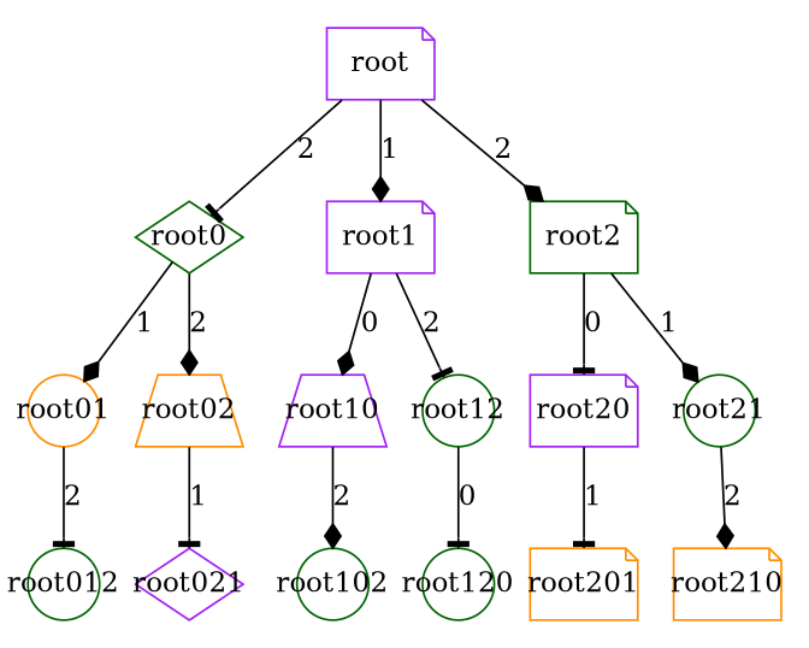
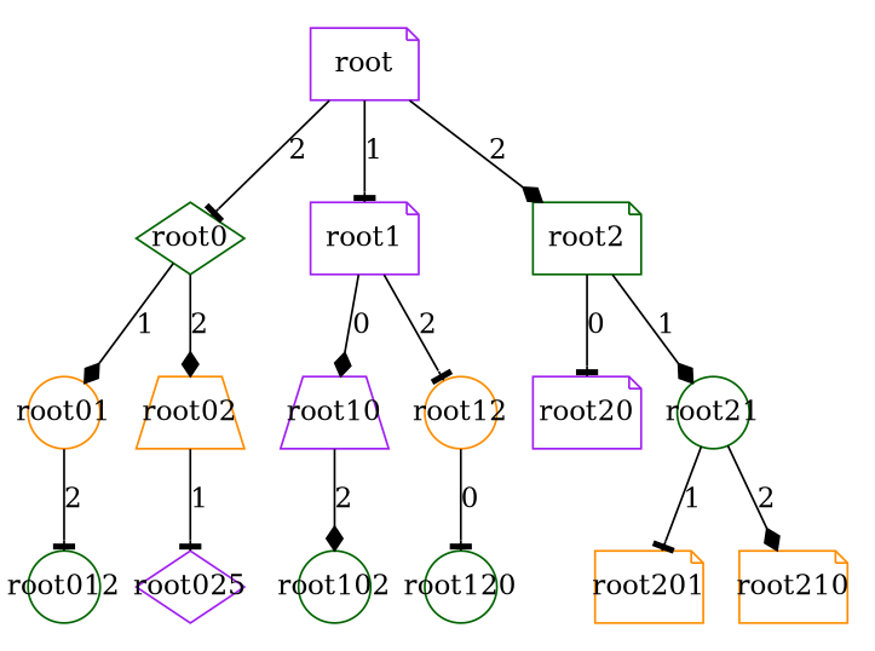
  digraph {
    node [color=darkgreen fixedsize=true shape=note]
    edge [arrowhead=diamond]
    root [color=purple]
    root0 [shape=diamond]
    root1 [color=purple]
    root2
    root01 [color=darkorange shape=circle]
    root02 [color=darkorange shape=trapezium]
    root10 [color=purple shape=trapezium]
-   root12 [shape=circle]
+   root12 [color=darkorange shape=circle]
    root20 [color=purple]
    root21 [shape=circle]
    root012 [shape=circle]
-   root021 [color=purple shape=diamond]
+   root021 [color=purple shape=diamond label=root025]
    root102 [shape=circle]
    root120 [shape=circle]
    root201 [color=darkorange]
    root210 [color=darkorange]
    root -> root0 [arrowhead=tee label=2]
-   root -> root1 [label=1]
+   root -> root1 [arrowhead=tee label=1]
    root -> root2 [label=2]
    root0 -> root01 [label=1]
    root0 -> root02 [label=2]
    root1 -> root10 [label=0]
    root1 -> root12 [arrowhead=tee label=2]
    root2 -> root20 [arrowhead=tee label=0]
    root2 -> root21 [label=1]
    root01 -> root012 [arrowhead=tee label=2]
    root02 -> root021 [arrowhead=tee label=1]
    root10 -> root102 [label=2]
    root12 -> root120 [arrowhead=tee label=0]
-   root20 -> root201 [arrowhead=tee label=1]
+   root21 -> root201 [arrowhead=tee label=1]
    root21 -> root210 [label=2]
  }
